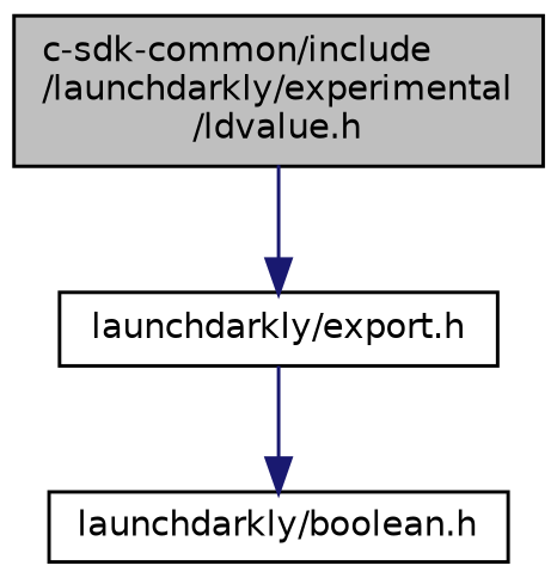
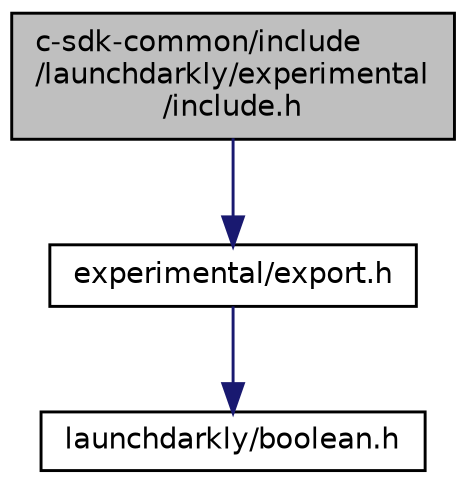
  digraph {
    node [color=black fillcolor=white fontname=Helvetica fontsize=10 shape=record style=filled]
    edge [color=midnightblue fontname=Helvetica fontsize=10 labelfontname=Helvetica labelfontsize=10 style=solid]
-   n1 [fillcolor=grey75 fontcolor=black height=0.2 label="c-sdk-common/include\l/launchdarkly/experimental\l/ldvalue.h" width=0.4]
-   n2 [height=0.2 label="launchdarkly/export.h" width=0.4]
+   n1 [fillcolor=grey75 fontcolor=black height=0.2 label="c-sdk-common/include\l/launchdarkly/experimental\l/include.h" width=0.4]
+   n2 [height=0.2 label="experimental/export.h" width=0.4]
    n3 [height=0.2 label="launchdarkly/boolean.h" width=0.4]
    n1 -> n2
    n2 -> n3
  }
